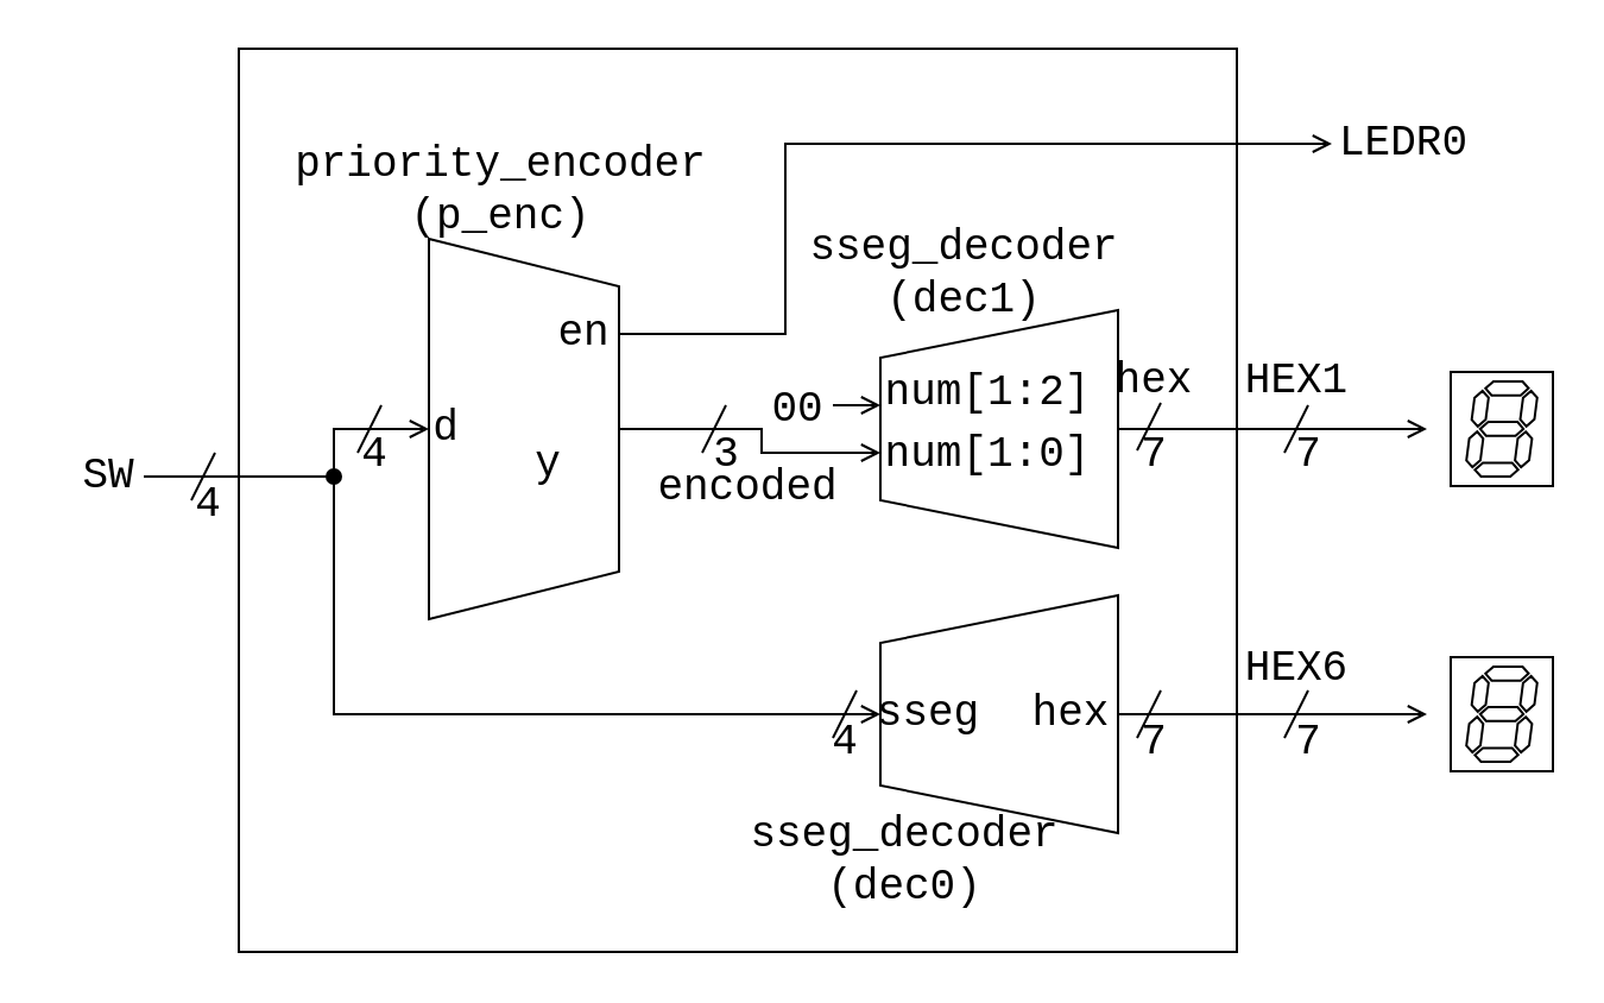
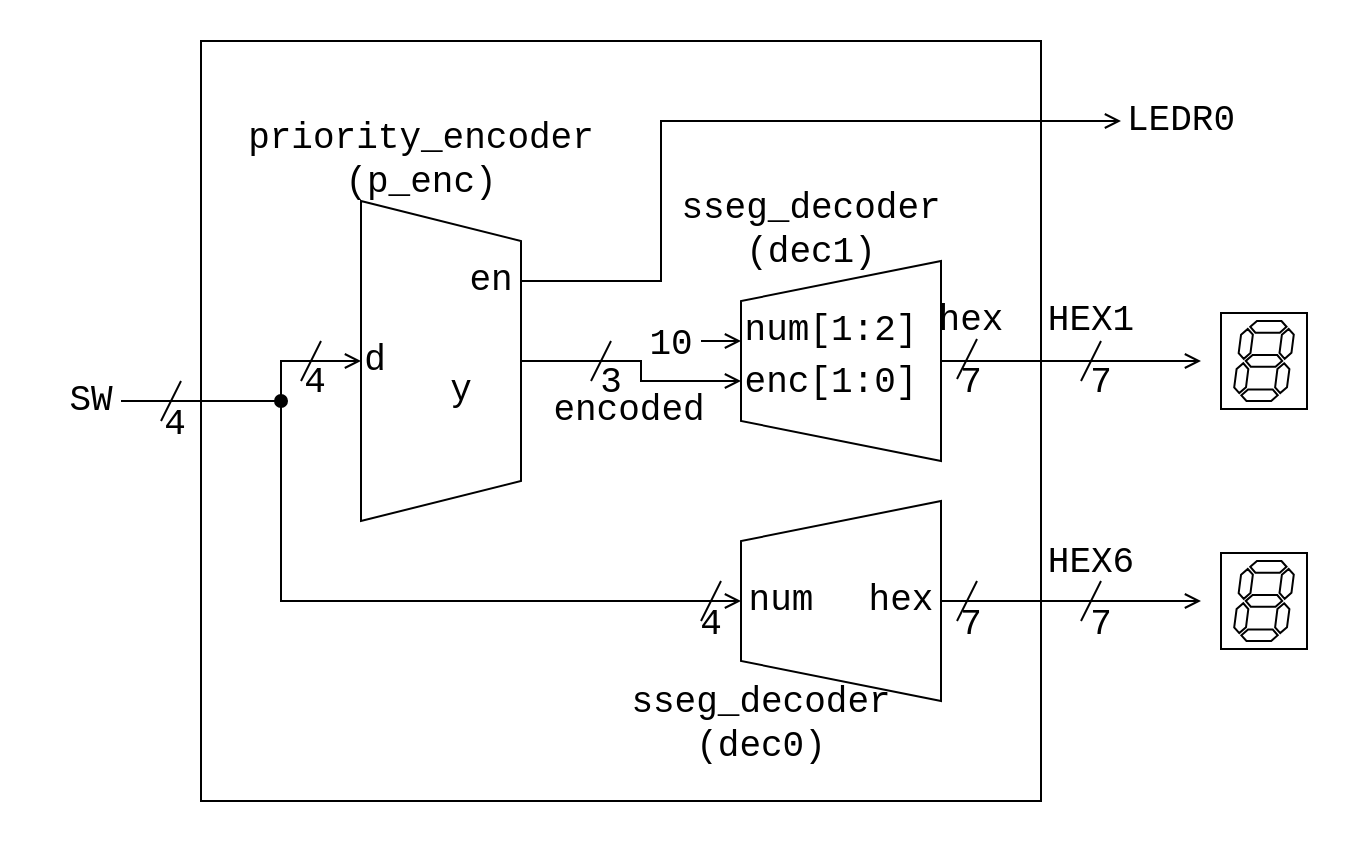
  <mxCell id="0" />
  <mxCell id="1" parent="0" />
  <mxCell id="2" value="" style="rounded=0;whiteSpace=wrap;html=1;movable=0;resizable=0;rotatable=0;deletable=0;editable=0;locked=1;connectable=0;" parent="1" vertex="1"><mxGeometry x="100" y="20" width="420" height="380" as="geometry" /></mxCell>
  <mxCell id="3" style="edgeStyle=none;shape=connector;rounded=0;html=1;exitX=0.5;exitY=0;exitDx=0;exitDy=0;strokeColor=default;align=center;verticalAlign=middle;fontFamily=Helvetica;fontSize=11;fontColor=default;labelBackgroundColor=default;startArrow=none;startFill=0;endArrow=open;endFill=0;curved=0;" parent="1" source="5" edge="1"><mxGeometry relative="1" as="geometry"><mxPoint x="370" y="190" as="targetPoint" /><Array as="points"><mxPoint x="320" y="180" /><mxPoint x="320" y="190" /></Array></mxGeometry></mxCell>
  <mxCell id="4" style="edgeStyle=none;shape=connector;rounded=0;html=1;exitX=0.25;exitY=0;exitDx=0;exitDy=0;strokeColor=default;align=center;verticalAlign=middle;fontFamily=Helvetica;fontSize=11;fontColor=default;labelBackgroundColor=default;startArrow=none;startFill=0;endArrow=open;endFill=0;curved=0;" parent="1" source="5" edge="1"><mxGeometry relative="1" as="geometry"><mxPoint x="560" y="60" as="targetPoint" /><Array as="points"><mxPoint x="330" y="140" /><mxPoint x="330" y="60" /></Array></mxGeometry></mxCell>
  <mxCell id="5" value="" style="shape=trapezoid;perimeter=trapezoidPerimeter;whiteSpace=wrap;html=1;fixedSize=1;rotation=90;" parent="1" vertex="1"><mxGeometry x="140" y="140" width="160" height="80" as="geometry" /></mxCell>
  <mxCell id="6" style="edgeStyle=none;shape=connector;curved=0;rounded=0;html=1;exitX=0.5;exitY=1;exitDx=0;exitDy=0;strokeColor=default;align=center;verticalAlign=middle;fontFamily=Helvetica;fontSize=11;fontColor=default;labelBackgroundColor=default;startArrow=none;startFill=0;endArrow=open;endFill=0;" parent="1" source="7" edge="1"><mxGeometry relative="1" as="geometry"><mxPoint x="600" y="180" as="targetPoint" /></mxGeometry></mxCell>
  <mxCell id="7" value="" style="shape=trapezoid;perimeter=trapezoidPerimeter;whiteSpace=wrap;html=1;fixedSize=1;rotation=-90;" parent="1" vertex="1"><mxGeometry x="370" y="130" width="100" height="100" as="geometry" /></mxCell>
  <mxCell id="8" style="edgeStyle=none;shape=connector;rounded=0;html=1;exitX=0.5;exitY=1;exitDx=0;exitDy=0;strokeColor=default;align=center;verticalAlign=middle;fontFamily=Helvetica;fontSize=11;fontColor=default;labelBackgroundColor=default;startArrow=none;startFill=0;endArrow=open;endFill=0;curved=0;" parent="1" source="9" edge="1"><mxGeometry relative="1" as="geometry"><mxPoint x="600" y="300" as="targetPoint" /></mxGeometry></mxCell>
  <mxCell id="9" value="" style="shape=trapezoid;perimeter=trapezoidPerimeter;whiteSpace=wrap;html=1;fixedSize=1;rotation=-90;" parent="1" vertex="1"><mxGeometry x="370" y="250" width="100" height="100" as="geometry" /></mxCell>
  <mxCell id="10" value="" style="endArrow=open;html=1;rounded=0;strokeColor=default;align=center;verticalAlign=middle;fontFamily=Helvetica;fontSize=11;fontColor=default;labelBackgroundColor=default;edgeStyle=none;endFill=0;curved=0;entryX=0.5;entryY=1;entryDx=0;entryDy=0;" parent="1" target="5" edge="1"><mxGeometry width="50" height="50" relative="1" as="geometry"><mxPoint x="60" y="200" as="sourcePoint" /><mxPoint x="180" y="160" as="targetPoint" /><Array as="points"><mxPoint x="140" y="200" /><mxPoint x="140" y="180" /></Array></mxGeometry></mxCell>
  <mxCell id="11" value="priority_&lt;span style=&quot;color: rgb(0, 0, 0);&quot;&gt;encoder&lt;/span&gt;&lt;div&gt;(p_enc)&lt;/div&gt;" style="text;html=1;align=center;verticalAlign=middle;resizable=0;points=[];autosize=1;strokeColor=none;fillColor=none;fontFamily=Courier New;fontSize=18;fontColor=default;labelBackgroundColor=none;" parent="1" vertex="1"><mxGeometry x="110" y="50" width="200" height="60" as="geometry" /></mxCell>
  <mxCell id="12" value="sseg_decoder&lt;div&gt;(dec1)&lt;/div&gt;" style="text;html=1;align=center;verticalAlign=middle;resizable=0;points=[];autosize=1;strokeColor=none;fillColor=none;fontFamily=Courier New;fontSize=18;fontColor=default;labelBackgroundColor=none;" parent="1" vertex="1"><mxGeometry x="330" y="85" width="150" height="60" as="geometry" /></mxCell>
  <mxCell id="13" value="" style="endArrow=open;html=1;rounded=0;strokeColor=default;align=center;verticalAlign=middle;fontFamily=Helvetica;fontSize=11;fontColor=default;labelBackgroundColor=default;edgeStyle=none;endFill=0;curved=0;entryX=0.5;entryY=0;entryDx=0;entryDy=0;startArrow=oval;startFill=1;" parent="1" target="9" edge="1"><mxGeometry width="50" height="50" relative="1" as="geometry"><mxPoint x="140" y="200" as="sourcePoint" /><mxPoint x="190" y="190" as="targetPoint" /><Array as="points"><mxPoint x="140" y="300" /><mxPoint x="240" y="300" /></Array></mxGeometry></mxCell>
  <mxCell id="14" value="" style="endArrow=none;html=1;rounded=1;strokeColor=default;align=center;verticalAlign=middle;fontFamily=Helvetica;fontSize=11;fontColor=default;labelBackgroundColor=default;edgeStyle=none;" parent="1" edge="1"><mxGeometry width="50" height="50" relative="1" as="geometry"><mxPoint x="150" y="190" as="sourcePoint" /><mxPoint x="160" y="170" as="targetPoint" /></mxGeometry></mxCell>
  <mxCell id="15" value="d" style="text;html=1;align=center;verticalAlign=middle;resizable=0;points=[];autosize=1;strokeColor=none;fillColor=none;fontFamily=Courier New;fontSize=18;fontColor=default;labelBackgroundColor=none;" parent="1" vertex="1"><mxGeometry x="172" y="160" width="30" height="40" as="geometry" /></mxCell>
  <mxCell id="16" value="&lt;span style=&quot;color: rgb(0, 0, 0);&quot;&gt;4&lt;/span&gt;" style="text;html=1;align=center;verticalAlign=middle;resizable=0;points=[];autosize=1;strokeColor=none;fillColor=none;fontFamily=Courier New;fontSize=18;fontColor=default;labelBackgroundColor=none;" parent="1" vertex="1"><mxGeometry x="142" y="171" width="30" height="40" as="geometry" /></mxCell>
  <mxCell id="17" value="SW" style="text;html=1;align=center;verticalAlign=middle;resizable=0;points=[];autosize=1;strokeColor=none;fillColor=none;fontFamily=Courier New;fontSize=18;fontColor=default;labelBackgroundColor=none;" parent="1" vertex="1"><mxGeometry x="20" y="180" width="50" height="40" as="geometry" /></mxCell>
  <mxCell id="18" value="4" style="text;html=1;align=center;verticalAlign=middle;resizable=0;points=[];autosize=1;strokeColor=none;fillColor=none;fontFamily=Courier New;fontSize=18;fontColor=default;labelBackgroundColor=none;" parent="1" vertex="1"><mxGeometry x="72" y="192" width="30" height="40" as="geometry" /></mxCell>
  <mxCell id="19" value="" style="endArrow=none;html=1;rounded=1;strokeColor=default;align=center;verticalAlign=middle;fontFamily=Helvetica;fontSize=11;fontColor=default;labelBackgroundColor=default;edgeStyle=none;" parent="1" edge="1"><mxGeometry width="50" height="50" relative="1" as="geometry"><mxPoint x="80" y="210" as="sourcePoint" /><mxPoint x="90" y="190" as="targetPoint" /></mxGeometry></mxCell>
  <mxCell id="20" value="" style="endArrow=none;html=1;rounded=1;strokeColor=default;align=center;verticalAlign=middle;fontFamily=Helvetica;fontSize=11;fontColor=default;labelBackgroundColor=default;edgeStyle=none;" parent="1" edge="1"><mxGeometry width="50" height="50" relative="1" as="geometry"><mxPoint x="295" y="190" as="sourcePoint" /><mxPoint x="305" y="170" as="targetPoint" /></mxGeometry></mxCell>
  <mxCell id="21" value="&lt;span style=&quot;color: rgb(0, 0, 0);&quot;&gt;3&lt;/span&gt;" style="text;html=1;align=center;verticalAlign=middle;resizable=0;points=[];autosize=1;strokeColor=none;fillColor=none;fontFamily=Courier New;fontSize=18;fontColor=default;labelBackgroundColor=none;" parent="1" vertex="1"><mxGeometry x="290" y="171" width="30" height="40" as="geometry" /></mxCell>
  <mxCell id="22" value="y" style="text;html=1;align=center;verticalAlign=middle;resizable=0;points=[];autosize=1;strokeColor=none;fillColor=none;fontFamily=Courier New;fontSize=18;fontColor=default;labelBackgroundColor=none;" parent="1" vertex="1"><mxGeometry x="215" y="175" width="30" height="40" as="geometry" /></mxCell>
  <mxCell id="23" value="LEDR0" style="text;html=1;align=center;verticalAlign=middle;resizable=0;points=[];autosize=1;strokeColor=none;fillColor=none;fontFamily=Courier New;fontSize=18;fontColor=default;labelBackgroundColor=none;" parent="1" vertex="1"><mxGeometry x="550" y="40" width="80" height="40" as="geometry" /></mxCell>
  <mxCell id="24" value="HEX1" style="text;html=1;align=center;verticalAlign=middle;resizable=0;points=[];autosize=1;strokeColor=none;fillColor=none;fontFamily=Courier New;fontSize=18;fontColor=default;labelBackgroundColor=none;" parent="1" vertex="1"><mxGeometry x="510" y="140" width="70" height="40" as="geometry" /></mxCell>
  <mxCell id="25" value="" style="endArrow=none;html=1;rounded=1;strokeColor=default;align=center;verticalAlign=middle;fontFamily=Helvetica;fontSize=11;fontColor=default;labelBackgroundColor=default;edgeStyle=none;" parent="1" edge="1"><mxGeometry width="50" height="50" relative="1" as="geometry"><mxPoint x="540" y="310" as="sourcePoint" /><mxPoint x="550" y="290" as="targetPoint" /></mxGeometry></mxCell>
  <mxCell id="26" value="&lt;span style=&quot;color: rgb(0, 0, 0);&quot;&gt;7&lt;/span&gt;" style="text;html=1;align=center;verticalAlign=middle;resizable=0;points=[];autosize=1;strokeColor=none;fillColor=none;fontFamily=Courier New;fontSize=18;fontColor=default;labelBackgroundColor=none;" parent="1" vertex="1"><mxGeometry x="535" y="171" width="30" height="40" as="geometry" /></mxCell>
- <mxCell id="27" value="sseg" style="text;html=1;align=center;verticalAlign=middle;resizable=0;points=[];autosize=1;strokeColor=none;fillColor=none;fontFamily=Courier New;fontSize=18;fontColor=default;labelBackgroundColor=none;" parent="1" vertex="1"><mxGeometry x="360" y="280" width="60" height="40" as="geometry" /></mxCell>
+ <mxCell id="27" value="num" style="text;html=1;align=center;verticalAlign=middle;resizable=0;points=[];autosize=1;strokeColor=none;fillColor=none;fontFamily=Courier New;fontSize=18;fontColor=default;labelBackgroundColor=none;" parent="1" vertex="1"><mxGeometry x="360" y="280" width="60" height="40" as="geometry" /></mxCell>
  <mxCell id="28" value="" style="endArrow=none;html=1;rounded=1;strokeColor=default;align=center;verticalAlign=middle;fontFamily=Helvetica;fontSize=11;fontColor=default;labelBackgroundColor=default;edgeStyle=none;" parent="1" edge="1"><mxGeometry width="50" height="50" relative="1" as="geometry"><mxPoint x="350" y="310" as="sourcePoint" /><mxPoint x="360" y="290" as="targetPoint" /></mxGeometry></mxCell>
  <mxCell id="29" value="4" style="text;html=1;align=center;verticalAlign=middle;resizable=0;points=[];autosize=1;strokeColor=none;fillColor=none;fontFamily=Courier New;fontSize=18;fontColor=default;labelBackgroundColor=none;" parent="1" vertex="1"><mxGeometry x="340" y="292" width="30" height="40" as="geometry" /></mxCell>
  <mxCell id="30" value="" style="endArrow=open;html=1;rounded=0;strokeColor=default;align=center;verticalAlign=middle;fontFamily=Helvetica;fontSize=11;fontColor=default;labelBackgroundColor=default;edgeStyle=none;endFill=0;curved=0;" parent="1" edge="1"><mxGeometry width="50" height="50" relative="1" as="geometry"><mxPoint x="350" y="170" as="sourcePoint" /><mxPoint x="370" y="170" as="targetPoint" /><Array as="points" /></mxGeometry></mxCell>
- <mxCell id="31" value="&lt;span style=&quot;color: rgb(0, 0, 0);&quot;&gt;00&lt;/span&gt;" style="text;html=1;align=center;verticalAlign=middle;resizable=0;points=[];autosize=1;strokeColor=none;fillColor=none;fontFamily=Courier New;fontSize=18;fontColor=default;labelBackgroundColor=none;" parent="1" vertex="1"><mxGeometry x="310" y="152" width="50" height="40" as="geometry" /></mxCell>
+ <mxCell id="31" value="&lt;span style=&quot;color: rgb(0, 0, 0);&quot;&gt;10&lt;/span&gt;" style="text;html=1;align=center;verticalAlign=middle;resizable=0;points=[];autosize=1;strokeColor=none;fillColor=none;fontFamily=Courier New;fontSize=18;fontColor=default;labelBackgroundColor=none;" parent="1" vertex="1"><mxGeometry x="310" y="152" width="50" height="40" as="geometry" /></mxCell>
  <mxCell id="32" value="num[1:2]" style="text;html=1;align=center;verticalAlign=middle;resizable=0;points=[];autosize=1;strokeColor=none;fillColor=none;fontFamily=Courier New;fontSize=18;fontColor=default;labelBackgroundColor=none;" parent="1" vertex="1"><mxGeometry x="360" y="145" width="110" height="40" as="geometry" /></mxCell>
- <mxCell id="33" value="num[1:0]" style="text;html=1;align=center;verticalAlign=middle;resizable=0;points=[];autosize=1;strokeColor=none;fillColor=none;fontFamily=Courier New;fontSize=18;fontColor=default;labelBackgroundColor=none;" parent="1" vertex="1"><mxGeometry x="360" y="171" width="110" height="40" as="geometry" /></mxCell>
+ <mxCell id="33" value="enc[1:0]" style="text;html=1;align=center;verticalAlign=middle;resizable=0;points=[];autosize=1;strokeColor=none;fillColor=none;fontFamily=Courier New;fontSize=18;fontColor=default;labelBackgroundColor=none;" parent="1" vertex="1"><mxGeometry x="360" y="171" width="110" height="40" as="geometry" /></mxCell>
  <mxCell id="34" value="" style="endArrow=none;html=1;rounded=1;strokeColor=default;align=center;verticalAlign=middle;fontFamily=Helvetica;fontSize=11;fontColor=default;labelBackgroundColor=default;edgeStyle=none;" parent="1" edge="1"><mxGeometry width="50" height="50" relative="1" as="geometry"><mxPoint x="540" y="190" as="sourcePoint" /><mxPoint x="550" y="170" as="targetPoint" /></mxGeometry></mxCell>
  <mxCell id="35" value="HEX6" style="text;html=1;align=center;verticalAlign=middle;resizable=0;points=[];autosize=1;strokeColor=none;fillColor=none;fontFamily=Courier New;fontSize=18;fontColor=default;labelBackgroundColor=none;" parent="1" vertex="1"><mxGeometry x="510" y="261" width="70" height="40" as="geometry" /></mxCell>
  <mxCell id="36" value="&lt;span style=&quot;color: rgb(0, 0, 0);&quot;&gt;7&lt;/span&gt;" style="text;html=1;align=center;verticalAlign=middle;resizable=0;points=[];autosize=1;strokeColor=none;fillColor=none;fontFamily=Courier New;fontSize=18;fontColor=default;labelBackgroundColor=none;" parent="1" vertex="1"><mxGeometry x="535" y="292" width="30" height="40" as="geometry" /></mxCell>
  <mxCell id="37" value="" style="group" parent="1" vertex="1" connectable="0"><mxGeometry x="610" y="156" width="43" height="48" as="geometry" /></mxCell>
  <mxCell id="38" value="" style="rounded=0;whiteSpace=wrap;html=1;fontFamily=Helvetica;fontSize=11;fontColor=default;labelBackgroundColor=default;" parent="37" vertex="1"><mxGeometry width="43" height="48" as="geometry" /></mxCell>
  <mxCell id="39" value="" style="verticalLabelPosition=bottom;shadow=0;dashed=0;align=center;html=1;verticalAlign=top;shape=mxgraph.electrical.opto_electronics.7_segment_display;pointerEvents=1;fontFamily=Helvetica;fontSize=11;fontColor=default;labelBackgroundColor=default;" parent="37" vertex="1"><mxGeometry x="6.6" y="4" width="29.79" height="40" as="geometry" /></mxCell>
  <mxCell id="40" value="" style="group" parent="1" vertex="1" connectable="0"><mxGeometry x="610" y="276" width="43" height="48" as="geometry" /></mxCell>
  <mxCell id="41" value="" style="rounded=0;whiteSpace=wrap;html=1;fontFamily=Helvetica;fontSize=11;fontColor=default;labelBackgroundColor=default;" parent="40" vertex="1"><mxGeometry width="43" height="48" as="geometry" /></mxCell>
  <mxCell id="42" value="" style="verticalLabelPosition=bottom;shadow=0;dashed=0;align=center;html=1;verticalAlign=top;shape=mxgraph.electrical.opto_electronics.7_segment_display;pointerEvents=1;fontFamily=Helvetica;fontSize=11;fontColor=default;labelBackgroundColor=default;" parent="40" vertex="1"><mxGeometry x="6.6" y="4" width="29.79" height="40" as="geometry" /></mxCell>
  <mxCell id="43" value="hex" style="text;html=1;align=center;verticalAlign=middle;resizable=0;points=[];autosize=1;strokeColor=none;fillColor=none;fontFamily=Courier New;fontSize=18;fontColor=default;labelBackgroundColor=none;" parent="1" vertex="1"><mxGeometry x="420" y="280" width="60" height="40" as="geometry" /></mxCell>
  <mxCell id="44" value="encoded" style="text;html=1;align=center;verticalAlign=middle;resizable=0;points=[];autosize=1;strokeColor=none;fillColor=none;fontFamily=Courier New;fontSize=18;fontColor=default;labelBackgroundColor=none;" parent="1" vertex="1"><mxGeometry x="264" y="185" width="100" height="40" as="geometry" /></mxCell>
  <mxCell id="45" value="7" style="text;html=1;align=center;verticalAlign=middle;resizable=0;points=[];autosize=1;strokeColor=none;fillColor=none;fontFamily=Courier New;fontSize=18;fontColor=default;labelBackgroundColor=none;" parent="1" vertex="1"><mxGeometry x="470" y="171" width="30" height="40" as="geometry" /></mxCell>
  <mxCell id="46" value="" style="endArrow=none;html=1;rounded=1;strokeColor=default;align=center;verticalAlign=middle;fontFamily=Helvetica;fontSize=11;fontColor=default;labelBackgroundColor=default;edgeStyle=none;" parent="1" edge="1"><mxGeometry width="50" height="50" relative="1" as="geometry"><mxPoint x="478" y="189" as="sourcePoint" /><mxPoint x="488" y="169" as="targetPoint" /></mxGeometry></mxCell>
  <mxCell id="47" value="7" style="text;html=1;align=center;verticalAlign=middle;resizable=0;points=[];autosize=1;strokeColor=none;fillColor=none;fontFamily=Courier New;fontSize=18;fontColor=default;labelBackgroundColor=none;" parent="1" vertex="1"><mxGeometry x="470" y="292" width="30" height="40" as="geometry" /></mxCell>
  <mxCell id="48" value="" style="endArrow=none;html=1;rounded=1;strokeColor=default;align=center;verticalAlign=middle;fontFamily=Helvetica;fontSize=11;fontColor=default;labelBackgroundColor=default;edgeStyle=none;" parent="1" edge="1"><mxGeometry width="50" height="50" relative="1" as="geometry"><mxPoint x="478" y="310" as="sourcePoint" /><mxPoint x="488" y="290" as="targetPoint" /></mxGeometry></mxCell>
  <mxCell id="49" value="hex" style="text;html=1;align=center;verticalAlign=middle;resizable=0;points=[];autosize=1;strokeColor=none;fillColor=none;fontFamily=Courier New;fontSize=18;fontColor=default;labelBackgroundColor=none;" parent="1" vertex="1"><mxGeometry x="455" y="140" width="60" height="40" as="geometry" /></mxCell>
  <mxCell id="50" value="sseg_decoder&lt;div&gt;(dec0)&lt;/div&gt;" style="text;html=1;align=center;verticalAlign=middle;resizable=0;points=[];autosize=1;strokeColor=none;fillColor=none;fontFamily=Courier New;fontSize=18;fontColor=default;labelBackgroundColor=none;" parent="1" vertex="1"><mxGeometry x="305" y="332" width="150" height="60" as="geometry" /></mxCell>
  <mxCell id="51" value="en" style="text;html=1;align=center;verticalAlign=middle;resizable=0;points=[];autosize=1;strokeColor=none;fillColor=none;fontFamily=Courier New;fontSize=18;fontColor=default;labelBackgroundColor=none;" vertex="1" parent="1"><mxGeometry x="220" y="120" width="50" height="40" as="geometry" /></mxCell>
